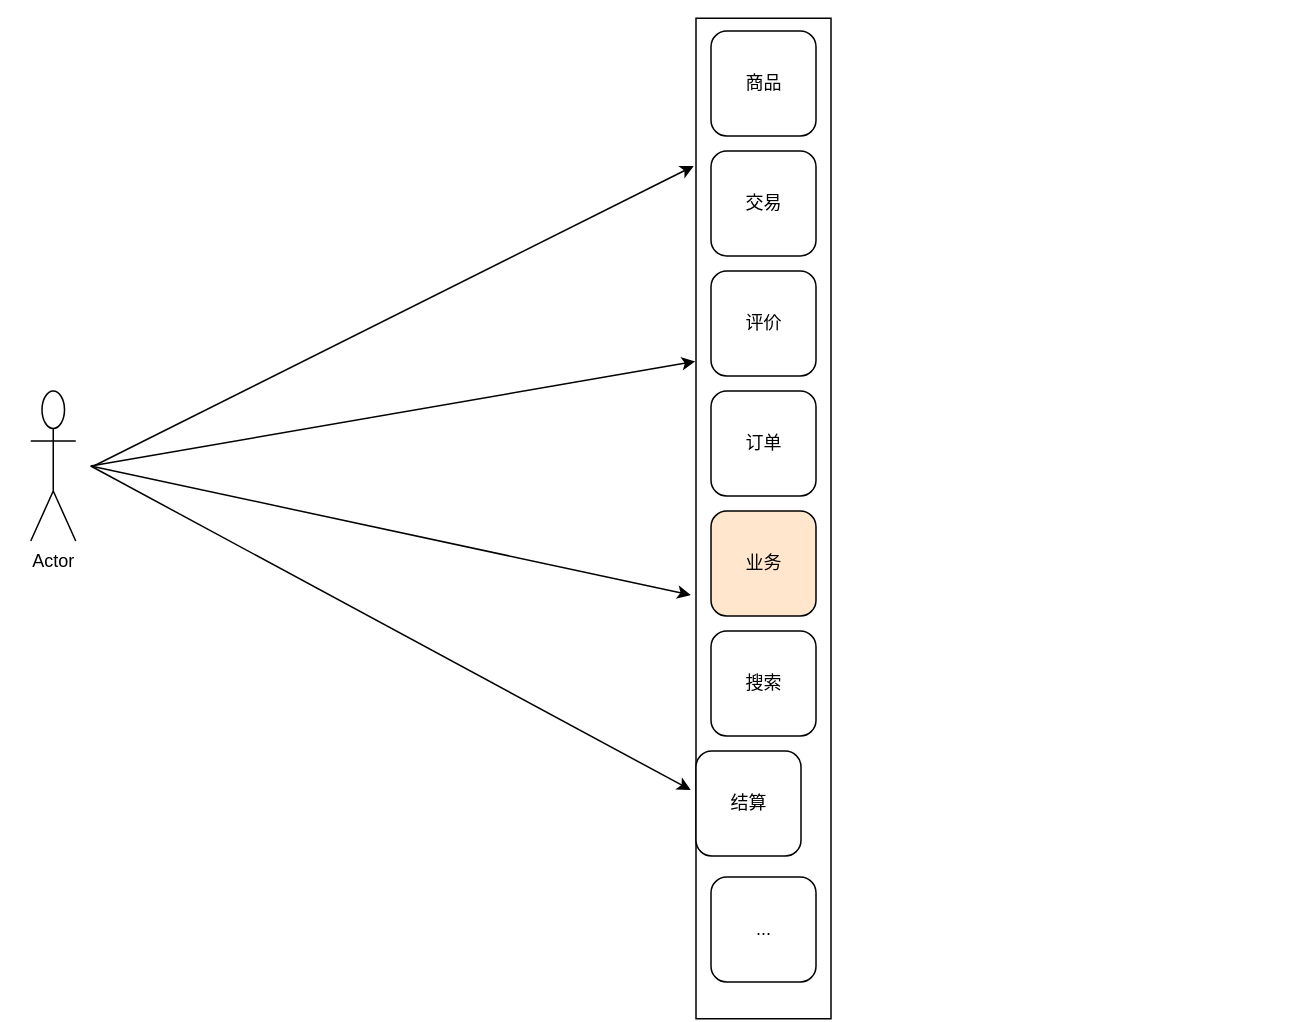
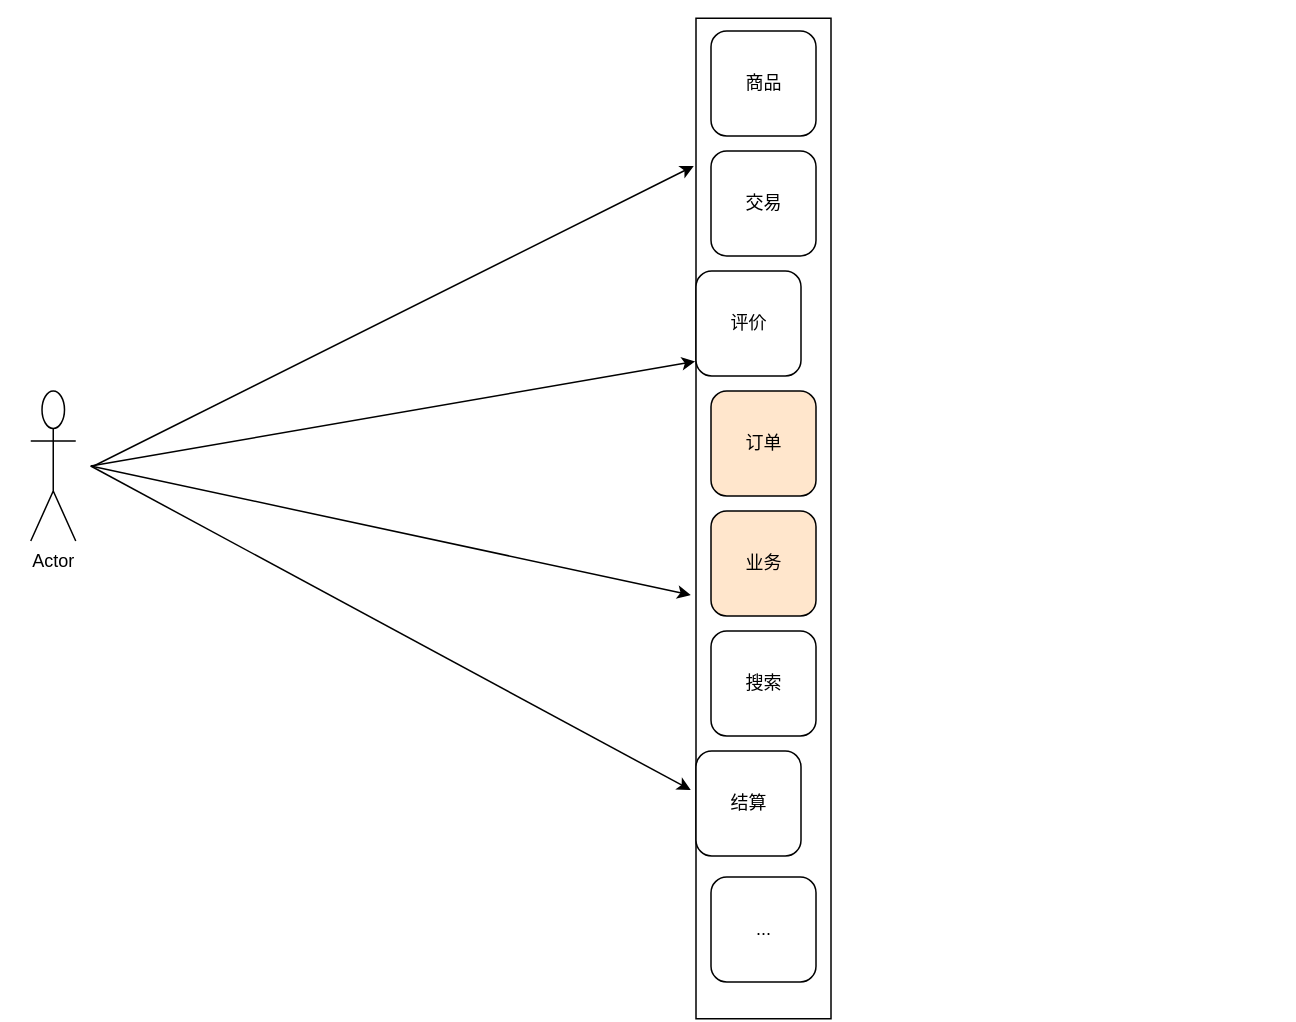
  <mxCell id="0" />
  <mxCell id="1" parent="0" />
  <mxCell id="2" value="" style="rounded=0;whiteSpace=wrap;html=1;rotation=90;" vertex="1" parent="1"><mxGeometry x="175" y="300" width="667" height="90" as="geometry" /></mxCell>
  <mxCell id="3" value="交易" style="rounded=1;whiteSpace=wrap;html=1;" vertex="1" parent="1"><mxGeometry x="473.5" y="100" width="70" height="70" as="geometry" /></mxCell>
  <mxCell id="4" value="商品" style="rounded=1;whiteSpace=wrap;html=1;" vertex="1" parent="1"><mxGeometry x="473.5" y="20" width="70" height="70" as="geometry" /></mxCell>
- <mxCell id="5" value="评价" style="rounded=1;whiteSpace=wrap;html=1;" vertex="1" parent="1"><mxGeometry x="473.5" y="180" width="70" height="70" as="geometry" /></mxCell>
- <mxCell id="6" value="订单" style="rounded=1;whiteSpace=wrap;html=1;" vertex="1" parent="1"><mxGeometry x="473.5" y="260" width="70" height="70" as="geometry" /></mxCell>
+ <mxCell id="5" value="评价" style="rounded=1;whiteSpace=wrap;html=1;" vertex="1" parent="1"><mxGeometry x="463.5" y="180" width="70" height="70" as="geometry" /></mxCell>
+ <mxCell id="6" value="订单" style="rounded=1;whiteSpace=wrap;html=1;fillColor=#ffe6cc;" vertex="1" parent="1"><mxGeometry x="473.5" y="260" width="70" height="70" as="geometry" /></mxCell>
  <mxCell id="7" value="..." style="rounded=1;whiteSpace=wrap;html=1;" vertex="1" parent="1"><mxGeometry x="473.5" y="584" width="70" height="70" as="geometry" /></mxCell>
  <mxCell id="8" value="业务" style="rounded=1;whiteSpace=wrap;html=1;fillColor=#ffe6cc;" vertex="1" parent="1"><mxGeometry x="473.5" y="340" width="70" height="70" as="geometry" /></mxCell>
  <mxCell id="9" value="搜索" style="rounded=1;whiteSpace=wrap;html=1;" vertex="1" parent="1"><mxGeometry x="473.5" y="420" width="70" height="70" as="geometry" /></mxCell>
  <mxCell id="10" value="结算" style="rounded=1;whiteSpace=wrap;html=1;" vertex="1" parent="1"><mxGeometry x="463.5" y="500" width="70" height="70" as="geometry" /></mxCell>
  <mxCell id="11" value="Actor" style="shape=umlActor;verticalLabelPosition=bottom;labelBackgroundColor=#ffffff;verticalAlign=top;html=1;outlineConnect=0;rounded=1;" vertex="1" parent="1"><mxGeometry x="20" y="260" width="30" height="100" as="geometry" /></mxCell>
  <mxCell id="12" value="" style="endArrow=classic;html=1;" edge="1" parent="1"><mxGeometry width="50" height="50" relative="1" as="geometry"><mxPoint x="62" y="310" as="sourcePoint" /><mxPoint x="462" y="110" as="targetPoint" /></mxGeometry></mxCell>
  <mxCell id="13" value="" style="endArrow=classic;html=1;entryX=0.343;entryY=1.006;entryDx=0;entryDy=0;entryPerimeter=0;" edge="1" parent="1" target="2"><mxGeometry width="50" height="50" relative="1" as="geometry"><mxPoint x="60" y="310" as="sourcePoint" /><mxPoint x="460" y="110" as="targetPoint" /></mxGeometry></mxCell>
  <mxCell id="14" value="" style="endArrow=classic;html=1;" edge="1" parent="1"><mxGeometry width="50" height="50" relative="1" as="geometry"><mxPoint x="60" y="310" as="sourcePoint" /><mxPoint x="460" y="396" as="targetPoint" /></mxGeometry></mxCell>
  <mxCell id="15" value="" style="endArrow=classic;html=1;" edge="1" parent="1"><mxGeometry width="50" height="50" relative="1" as="geometry"><mxPoint x="60" y="310" as="sourcePoint" /><mxPoint x="460" y="526" as="targetPoint" /></mxGeometry></mxCell>
